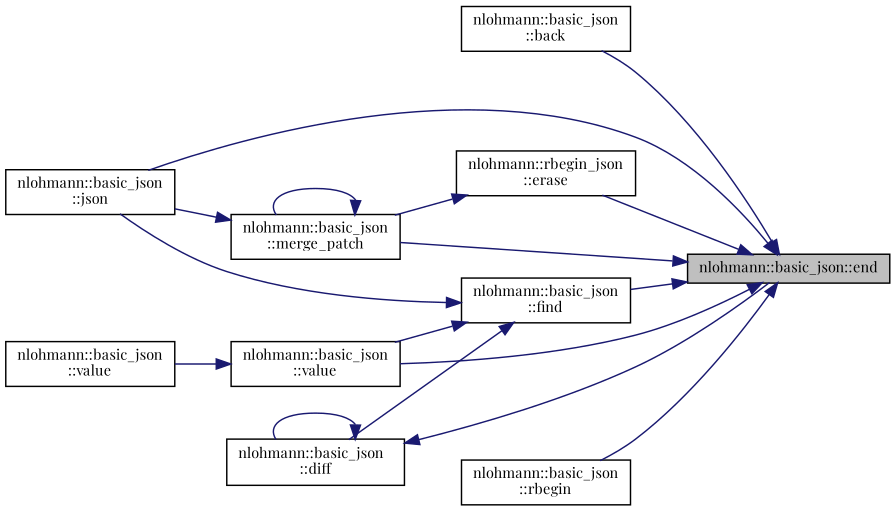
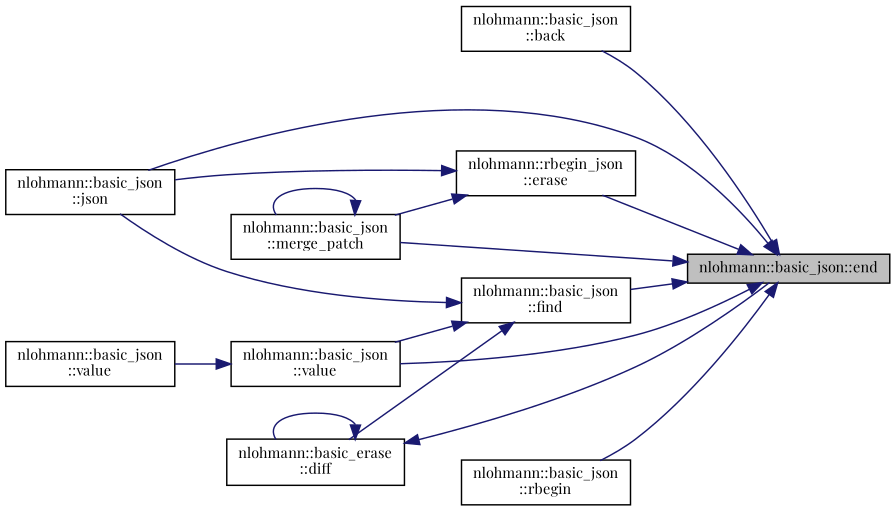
  digraph {
    fontname="Playfair Display"
    rankdir=RL
    node [color=black fillcolor=white fontname="Playfair Display" fontsize=10 shape=record style=filled]
    edge [color=midnightblue dir=back fontname="Playfair Display" fontsize=10 labelfontname=Helvetica labelfontsize=10 style=solid]
    n1 [fillcolor=grey75 fontcolor=black height=0.2 label="nlohmann::basic_json::end" width=0.4]
    n2 [height=0.2 label="nlohmann::basic_json\l::back" width=0.4]
    n3 [height=0.2 label="nlohmann::rbegin_json\l::erase" width=0.4]
    n4 [height=0.2 label="nlohmann::basic_json\l::merge_patch" width=0.4]
    n5 [height=0.2 label="nlohmann::basic_json\l::json" width=0.4]
    n6 [height=0.2 label="nlohmann::basic_json\l::find" width=0.4]
    n7 [height=0.2 label="nlohmann::basic_json\l::value" width=0.4]
    n8 [height=0.2 label="nlohmann::basic_json\l::rbegin" width=0.4]
-   n9 [height=0.2 label="nlohmann::basic_json\l::diff" width=0.4]
+   n9 [height=0.2 label="nlohmann::basic_erase\l::diff" width=0.4]
    n10 [height=0.2 label="nlohmann::basic_json\l::value" width=0.4]
    n1 -> n2
    n1 -> n3
    n1 -> n4
    n1 -> n5
    n1 -> n6
    n1 -> n7
    n1 -> n8
    n3 -> n4
-   n4 -> n5
+   n3 -> n5
    n4 -> n4
    n6 -> n5
    n6 -> n7
    n6 -> n9
    n7 -> n10
    n9 -> n1
    n9 -> n9
  }
